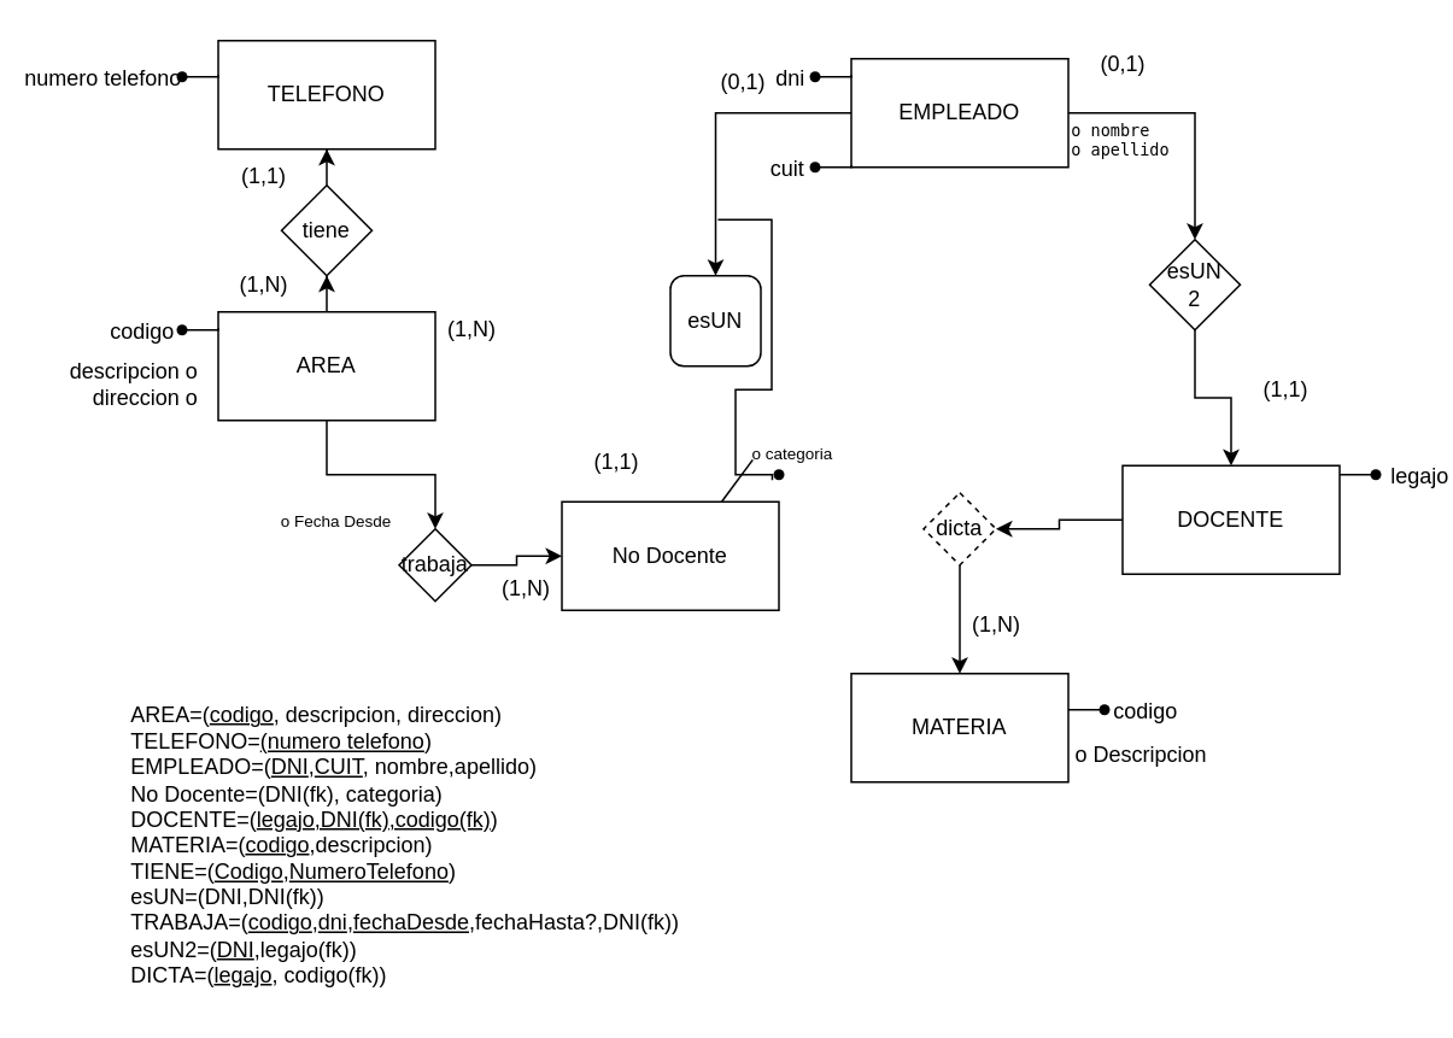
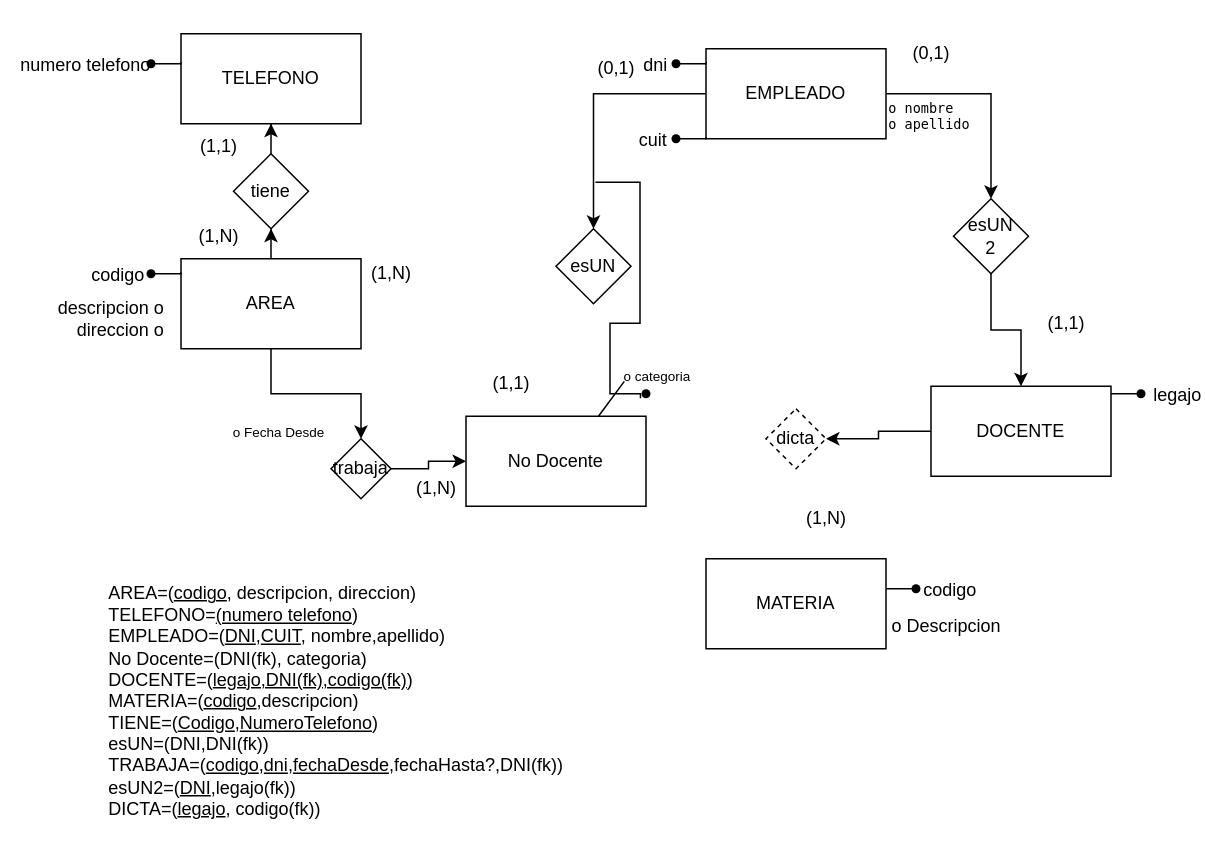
  <mxCell id="0" />
  <mxCell id="1" parent="0" />
  <mxCell id="2" value="" style="edgeStyle=orthogonalEdgeStyle;rounded=0;orthogonalLoop=1;jettySize=auto;html=1;" edge="1" parent="1" source="4" target="12"><mxGeometry relative="1" as="geometry" /></mxCell>
  <mxCell id="3" value="" style="edgeStyle=orthogonalEdgeStyle;rounded=0;orthogonalLoop=1;jettySize=auto;html=1;" edge="1" parent="1" source="4" target="23"><mxGeometry relative="1" as="geometry" /></mxCell>
  <mxCell id="4" value="AREA" style="whiteSpace=wrap;html=1;" vertex="1" parent="1"><mxGeometry x="120" y="172" width="120" height="60" as="geometry" /></mxCell>
  <mxCell id="5" value="codigo             " style="shape=waypoint;sketch=0;size=6;pointerEvents=1;points=[];fillColor=none;resizable=0;rotatable=0;perimeter=centerPerimeter;snapToPoint=1;" vertex="1" parent="1"><mxGeometry x="90" y="172" width="20" height="20" as="geometry" /></mxCell>
  <mxCell id="6" style="edgeStyle=orthogonalEdgeStyle;rounded=0;orthogonalLoop=1;jettySize=auto;html=1;entryX=0;entryY=0.323;entryDx=0;entryDy=0;entryPerimeter=0;endArrow=none;endFill=0;" edge="1" source="5" parent="1"><mxGeometry relative="1" as="geometry"><mxPoint x="120" y="181" as="targetPoint" /></mxGeometry></mxCell>
  <mxCell id="7" value="descripcion o&lt;div&gt;direccion o&lt;/div&gt;" style="text;html=1;align=right;verticalAlign=middle;resizable=0;points=[];autosize=1;strokeColor=none;fillColor=none;" vertex="1" parent="1"><mxGeometry x="20" y="192" width="90" height="40" as="geometry" /></mxCell>
  <mxCell id="8" value="TELEFONO" style="whiteSpace=wrap;html=1;" vertex="1" parent="1"><mxGeometry x="120" y="22" width="120" height="60" as="geometry" /></mxCell>
  <mxCell id="9" value="numero telefono                          " style="shape=waypoint;sketch=0;size=6;pointerEvents=1;points=[];fillColor=none;resizable=0;rotatable=0;perimeter=centerPerimeter;snapToPoint=1;" vertex="1" parent="1"><mxGeometry x="90" y="32" width="20" height="20" as="geometry" /></mxCell>
  <mxCell id="10" style="edgeStyle=orthogonalEdgeStyle;rounded=0;orthogonalLoop=1;jettySize=auto;html=1;entryX=0;entryY=0.323;entryDx=0;entryDy=0;entryPerimeter=0;endArrow=none;endFill=0;" edge="1" source="9" parent="1"><mxGeometry relative="1" as="geometry"><mxPoint x="120" y="41" as="targetPoint" /></mxGeometry></mxCell>
  <mxCell id="11" value="" style="edgeStyle=orthogonalEdgeStyle;rounded=0;orthogonalLoop=1;jettySize=auto;html=1;" edge="1" parent="1" source="12" target="8"><mxGeometry relative="1" as="geometry" /></mxCell>
  <mxCell id="12" value="tiene" style="rhombus;whiteSpace=wrap;html=1;" vertex="1" parent="1"><mxGeometry x="155" y="102" width="50" height="50" as="geometry" /></mxCell>
  <mxCell id="13" value="(1,N)" style="text;html=1;align=center;verticalAlign=middle;resizable=0;points=[];autosize=1;strokeColor=none;fillColor=none;" vertex="1" parent="1"><mxGeometry x="120" y="142" width="50" height="30" as="geometry" /></mxCell>
  <mxCell id="14" value="(1,1)" style="text;html=1;align=center;verticalAlign=middle;resizable=0;points=[];autosize=1;strokeColor=none;fillColor=none;" vertex="1" parent="1"><mxGeometry x="120" y="82" width="50" height="30" as="geometry" /></mxCell>
  <mxCell id="15" style="edgeStyle=orthogonalEdgeStyle;rounded=0;orthogonalLoop=1;jettySize=auto;html=1;entryX=0.5;entryY=0;entryDx=0;entryDy=0;" edge="1" parent="1" source="17" target="36"><mxGeometry relative="1" as="geometry" /></mxCell>
  <mxCell id="16" style="edgeStyle=orthogonalEdgeStyle;rounded=0;orthogonalLoop=1;jettySize=auto;html=1;entryX=0.5;entryY=0;entryDx=0;entryDy=0;" edge="1" parent="1" source="17" target="34"><mxGeometry relative="1" as="geometry" /></mxCell>
  <mxCell id="17" value="EMPLEADO" style="whiteSpace=wrap;html=1;" vertex="1" parent="1"><mxGeometry x="470" y="32" width="120" height="60" as="geometry" /></mxCell>
  <mxCell id="18" value="dni        " style="shape=waypoint;sketch=0;size=6;pointerEvents=1;points=[];fillColor=none;resizable=0;rotatable=0;perimeter=centerPerimeter;snapToPoint=1;" vertex="1" parent="1"><mxGeometry x="440" y="32" width="20" height="20" as="geometry" /></mxCell>
  <mxCell id="19" style="edgeStyle=orthogonalEdgeStyle;rounded=0;orthogonalLoop=1;jettySize=auto;html=1;entryX=0;entryY=0.323;entryDx=0;entryDy=0;entryPerimeter=0;endArrow=none;endFill=0;" edge="1" source="18" parent="1"><mxGeometry relative="1" as="geometry"><mxPoint x="470" y="41" as="targetPoint" /></mxGeometry></mxCell>
  <mxCell id="20" value="cuit         " style="shape=waypoint;sketch=0;size=6;pointerEvents=1;points=[];fillColor=none;resizable=0;rotatable=0;perimeter=centerPerimeter;snapToPoint=1;" vertex="1" parent="1"><mxGeometry x="440" y="82" width="20" height="20" as="geometry" /></mxCell>
  <mxCell id="21" style="edgeStyle=orthogonalEdgeStyle;rounded=0;orthogonalLoop=1;jettySize=auto;html=1;entryX=0;entryY=0.323;entryDx=0;entryDy=0;entryPerimeter=0;endArrow=none;endFill=0;" edge="1" source="20" parent="1"><mxGeometry relative="1" as="geometry"><mxPoint x="470" y="91" as="targetPoint" /></mxGeometry></mxCell>
  <mxCell id="22" value="" style="edgeStyle=orthogonalEdgeStyle;rounded=0;orthogonalLoop=1;jettySize=auto;html=1;" edge="1" parent="1" source="23" target="37"><mxGeometry relative="1" as="geometry" /></mxCell>
  <mxCell id="23" value="trabaja" style="rhombus;whiteSpace=wrap;html=1;" vertex="1" parent="1"><mxGeometry x="220" y="292" width="40" height="40" as="geometry" /></mxCell>
  <mxCell id="24" value="&lt;pre style=&quot;font-size: 9px;&quot;&gt;&lt;font style=&quot;font-size: 9px;&quot;&gt;&lt;br&gt;&lt;/font&gt;&lt;font style=&quot;font-size: 9px;&quot;&gt;o nombre&amp;nbsp;&lt;br&gt;&lt;/font&gt;&lt;font style=&quot;font-size: 9px;&quot;&gt;o apellido&lt;/font&gt;&lt;/pre&gt;" style="text;html=1;align=left;verticalAlign=middle;resizable=0;points=[];autosize=1;strokeColor=none;fillColor=none;" vertex="1" parent="1"><mxGeometry x="590" y="42" width="80" height="60" as="geometry" /></mxCell>
  <mxCell id="25" value="&lt;font style=&quot;font-size: 9px;&quot;&gt;o Fecha Desde&lt;/font&gt;" style="text;html=1;align=center;verticalAlign=middle;resizable=0;points=[];autosize=1;strokeColor=none;fillColor=none;" vertex="1" parent="1"><mxGeometry x="145" y="272" width="80" height="30" as="geometry" /></mxCell>
- <mxCell id="26" value="" style="edgeStyle=orthogonalEdgeStyle;rounded=0;orthogonalLoop=1;jettySize=auto;html=1;" edge="1" parent="1" source="27" target="28"><mxGeometry relative="1" as="geometry" /></mxCell>
  <mxCell id="27" value="dicta" style="rhombus;whiteSpace=wrap;html=1;dashed=1;" vertex="1" parent="1"><mxGeometry x="510" y="272" width="40" height="40" as="geometry" /></mxCell>
  <mxCell id="28" value="MATERIA" style="whiteSpace=wrap;html=1;" vertex="1" parent="1"><mxGeometry x="470" y="372" width="120" height="60" as="geometry" /></mxCell>
  <mxCell id="29" value="    codigo" style="shape=waypoint;sketch=0;size=6;pointerEvents=1;points=[];fillColor=none;resizable=0;rotatable=0;perimeter=centerPerimeter;snapToPoint=1;align=left;" vertex="1" parent="1"><mxGeometry x="600" y="382" width="20" height="20" as="geometry" /></mxCell>
  <mxCell id="30" style="edgeStyle=orthogonalEdgeStyle;rounded=0;orthogonalLoop=1;jettySize=auto;html=1;entryX=0.217;entryY=0.9;entryDx=0;entryDy=0;entryPerimeter=0;endArrow=none;endFill=0;" edge="1" target="29" parent="1"><mxGeometry relative="1" as="geometry"><mxPoint x="590" y="392" as="sourcePoint" /><Array as="points"><mxPoint x="600" y="392" /><mxPoint x="600" y="392" /></Array></mxGeometry></mxCell>
  <mxCell id="31" value="o Descripcion" style="text;html=1;align=center;verticalAlign=middle;resizable=0;points=[];autosize=1;strokeColor=none;fillColor=none;" vertex="1" parent="1"><mxGeometry x="580" y="402" width="100" height="30" as="geometry" /></mxCell>
  <mxCell id="32" value="(1,N)" style="text;html=1;align=center;verticalAlign=middle;resizable=0;points=[];autosize=1;strokeColor=none;fillColor=none;" vertex="1" parent="1"><mxGeometry x="235" y="167" width="50" height="30" as="geometry" /></mxCell>
  <mxCell id="33" value="(1,N)" style="text;html=1;align=center;verticalAlign=middle;resizable=0;points=[];autosize=1;strokeColor=none;fillColor=none;" vertex="1" parent="1"><mxGeometry x="525" y="330" width="50" height="30" as="geometry" /></mxCell>
- <mxCell id="34" value="esUN" style="whiteSpace=wrap;html=1;rounded=1;" vertex="1" parent="1"><mxGeometry x="370" y="152" width="50" height="50" as="geometry" /></mxCell>
+ <mxCell id="34" value="esUN" style="rhombus;whiteSpace=wrap;html=1;" vertex="1" parent="1"><mxGeometry x="370" y="152" width="50" height="50" as="geometry" /></mxCell>
  <mxCell id="35" value="" style="edgeStyle=orthogonalEdgeStyle;rounded=0;orthogonalLoop=1;jettySize=auto;html=1;" edge="1" parent="1" source="36" target="39"><mxGeometry relative="1" as="geometry" /></mxCell>
  <mxCell id="36" value="esUN&lt;div&gt;2&lt;/div&gt;" style="rhombus;whiteSpace=wrap;html=1;" vertex="1" parent="1"><mxGeometry x="635" y="132" width="50" height="50" as="geometry" /></mxCell>
  <mxCell id="37" value="No Docente" style="whiteSpace=wrap;html=1;" vertex="1" parent="1"><mxGeometry x="310" y="277" width="120" height="60" as="geometry" /></mxCell>
  <mxCell id="38" value="" style="edgeStyle=orthogonalEdgeStyle;rounded=0;orthogonalLoop=1;jettySize=auto;html=1;" edge="1" parent="1" source="39" target="27"><mxGeometry relative="1" as="geometry" /></mxCell>
  <mxCell id="39" value="DOCENTE" style="whiteSpace=wrap;html=1;" vertex="1" parent="1"><mxGeometry x="620" y="257" width="120" height="60" as="geometry" /></mxCell>
  <mxCell id="40" value="(1,N)" style="text;html=1;align=center;verticalAlign=middle;resizable=0;points=[];autosize=1;strokeColor=none;fillColor=none;" vertex="1" parent="1"><mxGeometry x="265" y="310" width="50" height="30" as="geometry" /></mxCell>
  <mxCell id="41" value="&lt;font style=&quot;font-size: 9px;&quot;&gt;o categoria&amp;nbsp;&amp;nbsp;&lt;/font&gt;" style="text;html=1;align=right;verticalAlign=middle;resizable=0;points=[];autosize=1;strokeColor=none;fillColor=none;" vertex="1" parent="1"><mxGeometry x="396.32" y="235" width="70" height="30" as="geometry" /></mxCell>
  <mxCell id="42" value="" style="endArrow=none;html=1;rounded=0;exitX=0.639;exitY=0.008;exitDx=0;exitDy=0;exitPerimeter=0;" edge="1" parent="1"><mxGeometry width="50" height="50" relative="1" as="geometry"><mxPoint x="398.32" y="277" as="sourcePoint" /><mxPoint x="415.527" y="253.78" as="targetPoint" /></mxGeometry></mxCell>
  <mxCell id="43" value="" style="shape=waypoint;sketch=0;size=6;pointerEvents=1;points=[];fillColor=none;resizable=0;rotatable=0;perimeter=centerPerimeter;snapToPoint=1;" vertex="1" parent="1"><mxGeometry x="420" y="252" width="20" height="20" as="geometry" /></mxCell>
  <mxCell id="44" style="edgeStyle=orthogonalEdgeStyle;rounded=0;orthogonalLoop=1;jettySize=auto;html=1;endArrow=none;endFill=0;" edge="1" parent="1"><mxGeometry relative="1" as="geometry"><mxPoint x="396.32" y="121" as="sourcePoint" /><mxPoint x="426.32" y="265" as="targetPoint" /><Array as="points"><mxPoint x="426" y="121" /><mxPoint x="426" y="215" /><mxPoint x="406" y="215" /><mxPoint x="406" y="262" /><mxPoint x="426" y="262" /></Array></mxGeometry></mxCell>
  <mxCell id="45" value="     legajo" style="shape=waypoint;sketch=0;size=6;pointerEvents=1;points=[];fillColor=none;resizable=0;rotatable=0;perimeter=centerPerimeter;snapToPoint=1;align=left;" vertex="1" parent="1"><mxGeometry x="750" y="252" width="20" height="20" as="geometry" /></mxCell>
  <mxCell id="46" style="edgeStyle=orthogonalEdgeStyle;rounded=0;orthogonalLoop=1;jettySize=auto;html=1;entryX=0.217;entryY=0.9;entryDx=0;entryDy=0;entryPerimeter=0;endArrow=none;endFill=0;" edge="1" target="45" parent="1"><mxGeometry relative="1" as="geometry"><mxPoint x="740" y="262" as="sourcePoint" /><Array as="points"><mxPoint x="750" y="262" /><mxPoint x="750" y="262" /></Array></mxGeometry></mxCell>
  <mxCell id="47" value="(0,1)" style="text;html=1;align=center;verticalAlign=middle;resizable=0;points=[];autosize=1;strokeColor=none;fillColor=none;" vertex="1" parent="1"><mxGeometry x="385" y="30" width="50" height="30" as="geometry" /></mxCell>
  <mxCell id="48" value="(1,1)" style="text;html=1;align=center;verticalAlign=middle;resizable=0;points=[];autosize=1;strokeColor=none;fillColor=none;" vertex="1" parent="1"><mxGeometry x="315" y="240" width="50" height="30" as="geometry" /></mxCell>
  <mxCell id="49" value="(0,1)" style="text;html=1;align=center;verticalAlign=middle;resizable=0;points=[];autosize=1;strokeColor=none;fillColor=none;" vertex="1" parent="1"><mxGeometry x="595" y="20" width="50" height="30" as="geometry" /></mxCell>
  <mxCell id="50" value="(1,1)" style="text;html=1;align=center;verticalAlign=middle;resizable=0;points=[];autosize=1;strokeColor=none;fillColor=none;" vertex="1" parent="1"><mxGeometry x="685" y="200" width="50" height="30" as="geometry" /></mxCell>
  <mxCell id="51" value="AREA=(&lt;u&gt;codigo&lt;/u&gt;, descripcion, direccion)&lt;div style=&quot;&quot;&gt;TELEFONO=&lt;u&gt;(numero telefono&lt;/u&gt;)&lt;/div&gt;&lt;div style=&quot;&quot;&gt;EMPLEADO=(&lt;u&gt;DNI&lt;/u&gt;,&lt;u&gt;CUIT&lt;/u&gt;, nombre,apellido)&lt;/div&gt;&lt;div style=&quot;&quot;&gt;No Docente=(DNI(fk), categoria)&lt;/div&gt;&lt;div style=&quot;&quot;&gt;DOCENTE=(&lt;u&gt;legajo,DNI(fk),codigo(fk)&lt;/u&gt;)&lt;/div&gt;&lt;div style=&quot;&quot;&gt;MATERIA=(&lt;u&gt;codigo&lt;/u&gt;,descripcion)&lt;/div&gt;&lt;div style=&quot;&quot;&gt;TIENE=(&lt;u&gt;Codigo&lt;/u&gt;,&lt;u&gt;NumeroTelefono&lt;/u&gt;)&lt;/div&gt;&lt;div style=&quot;&quot;&gt;esUN=(DNI,DNI(fk))&lt;/div&gt;&lt;div style=&quot;&quot;&gt;TRABAJA=(&lt;u&gt;codigo&lt;/u&gt;,&lt;u&gt;dni&lt;/u&gt;,&lt;u&gt;fechaDesde&lt;/u&gt;,fechaHasta?,DNI(fk))&lt;/div&gt;&lt;div style=&quot;&quot;&gt;esUN2=(&lt;u&gt;DNI&lt;/u&gt;,legajo(fk))&lt;/div&gt;&lt;div style=&quot;&quot;&gt;DICTA=(&lt;u&gt;legajo&lt;/u&gt;, codigo(fk))&lt;/div&gt;" style="text;html=1;align=left;verticalAlign=middle;resizable=0;points=[];autosize=1;strokeColor=none;fillColor=none;" vertex="1" parent="1"><mxGeometry x="70" y="382" width="330" height="170" as="geometry" /></mxCell>
